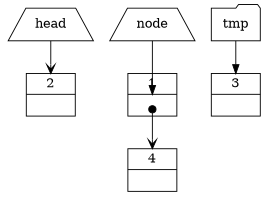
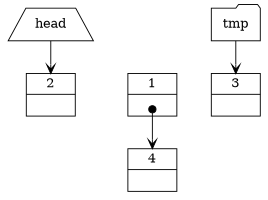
  digraph {
    rankdir=TB
    node [shape=record]
    edge [tailport="ref:c"]
    n1 [label=head shape=trapezium]
    n2 [label="{ <data> 2 | <ref>  }"]
    n3 [label="{ <data> 1 | <ref>  }"]
    n4 [label="{ <data> 4 | <ref>  }"]
    n5 [label="{ <data> 3 | <ref>  }"]
-   n6 [label="node" shape=trapezium]
    n7 [label=tmp shape=folder]
    n1 -> n2 [arrowhead=vee]
    n3 -> n4 [arrowhead=vee arrowtail=dot dir=both headport=data tailclip=false]
-   n6 -> n3 [headport="ref:c"]
-   n7 -> n5
+   n7 -> n5 [arrowhead=vee]
  }
